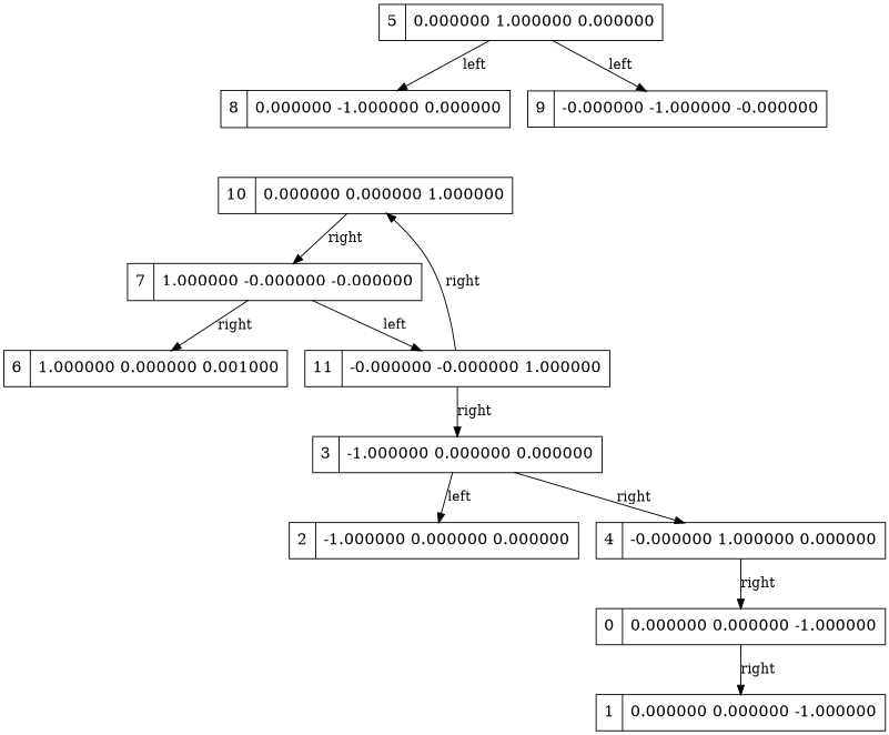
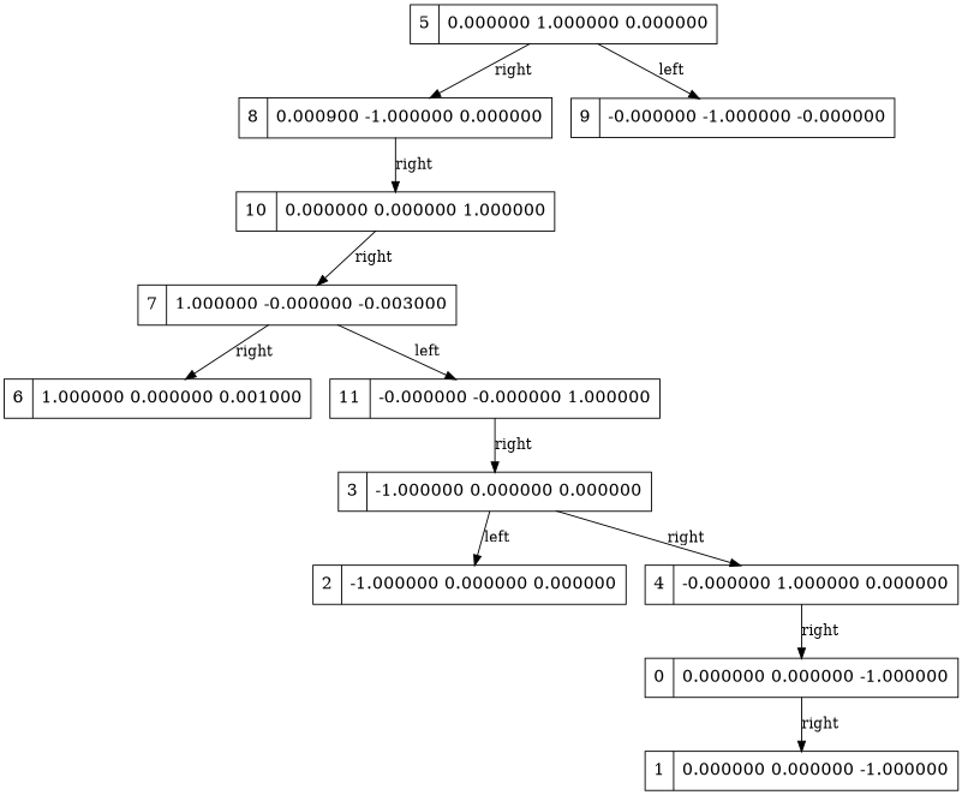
  digraph {
    node [fontsize=16 shape=record]
    n1 [label="5 | 0.000000 1.000000 0.000000 "]
-   n2 [label="8 | 0.000000 -1.000000 0.000000 "]
+   n2 [label="8 | 0.000900 -1.000000 0.000000 "]
    n3 [label="9 | -0.000000 -1.000000 -0.000000 "]
    n4 [label="10 | 0.000000 0.000000 1.000000 "]
-   n5 [label="7 | 1.000000 -0.000000 -0.000000 "]
+   n5 [label="7 | 1.000000 -0.000000 -0.003000 "]
    n6 [label="11 | -0.000000 -0.000000 1.000000 "]
    n7 [label="6 | 1.000000 0.000000 0.001000 "]
    n8 [label="3 | -1.000000 0.000000 0.000000 "]
    n9 [label="2 | -1.000000 0.000000 0.000000 "]
    n10 [label="4 | -0.000000 1.000000 0.000000 "]
    n11 [label="0 | 0.000000 0.000000 -1.000000 "]
    n12 [label="1 | 0.000000 0.000000 -1.000000 "]
-   n1 -> n2 [label=left]
+   n1 -> n2 [label=right]
    n1 -> n3 [label=left]
-   n6 -> n4 [label=right]
+   n2 -> n4 [label=right]
    n4 -> n5 [label=right]
    n5 -> n6 [label=left]
    n5 -> n7 [label=right]
    n6 -> n8 [label=right]
    n8 -> n9 [label=left]
    n8 -> n10 [label=right]
    n10 -> n11 [label=right]
    n11 -> n12 [label=right]
  }
